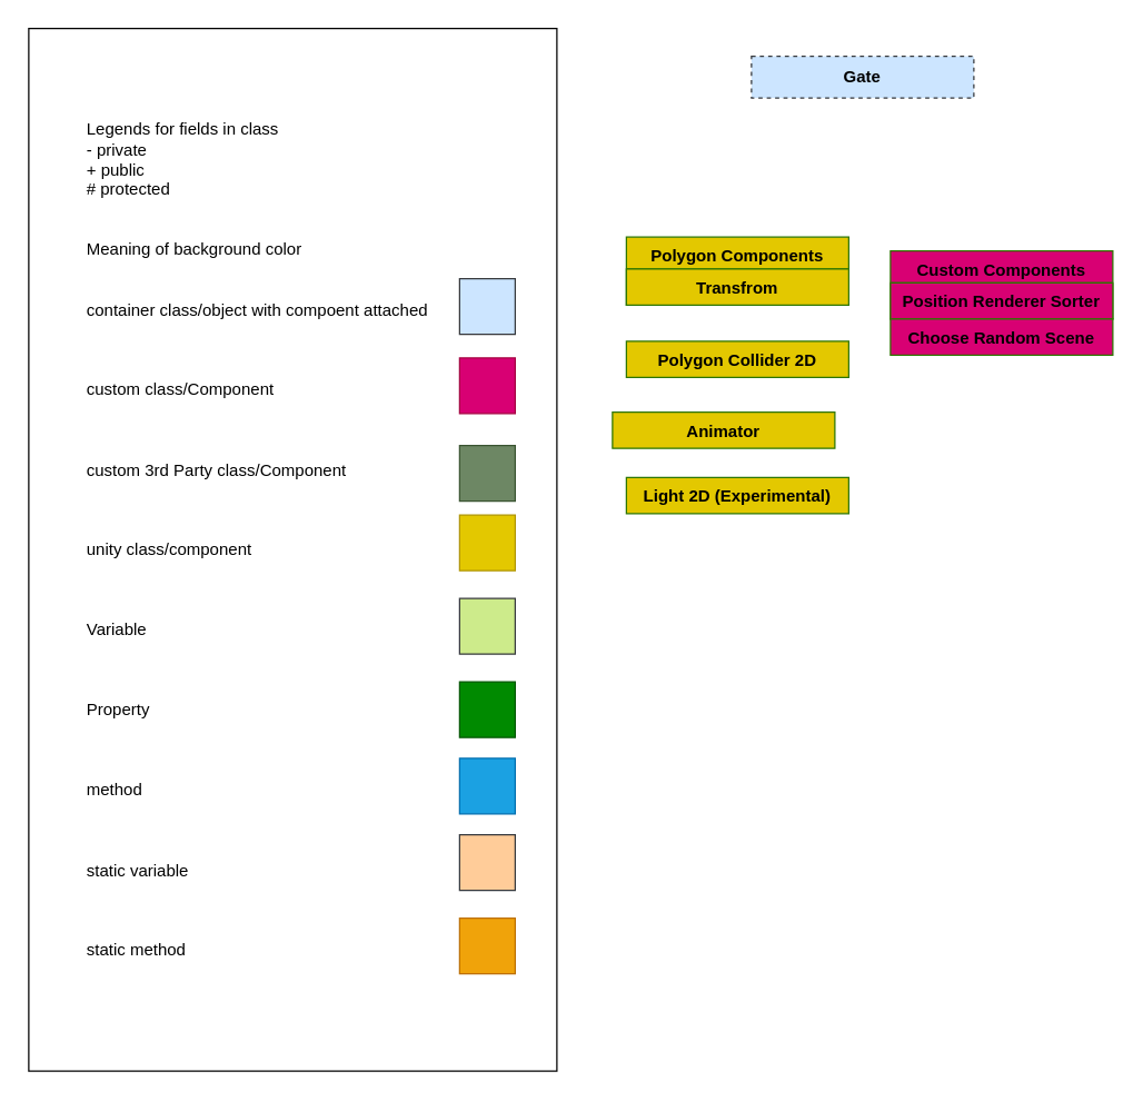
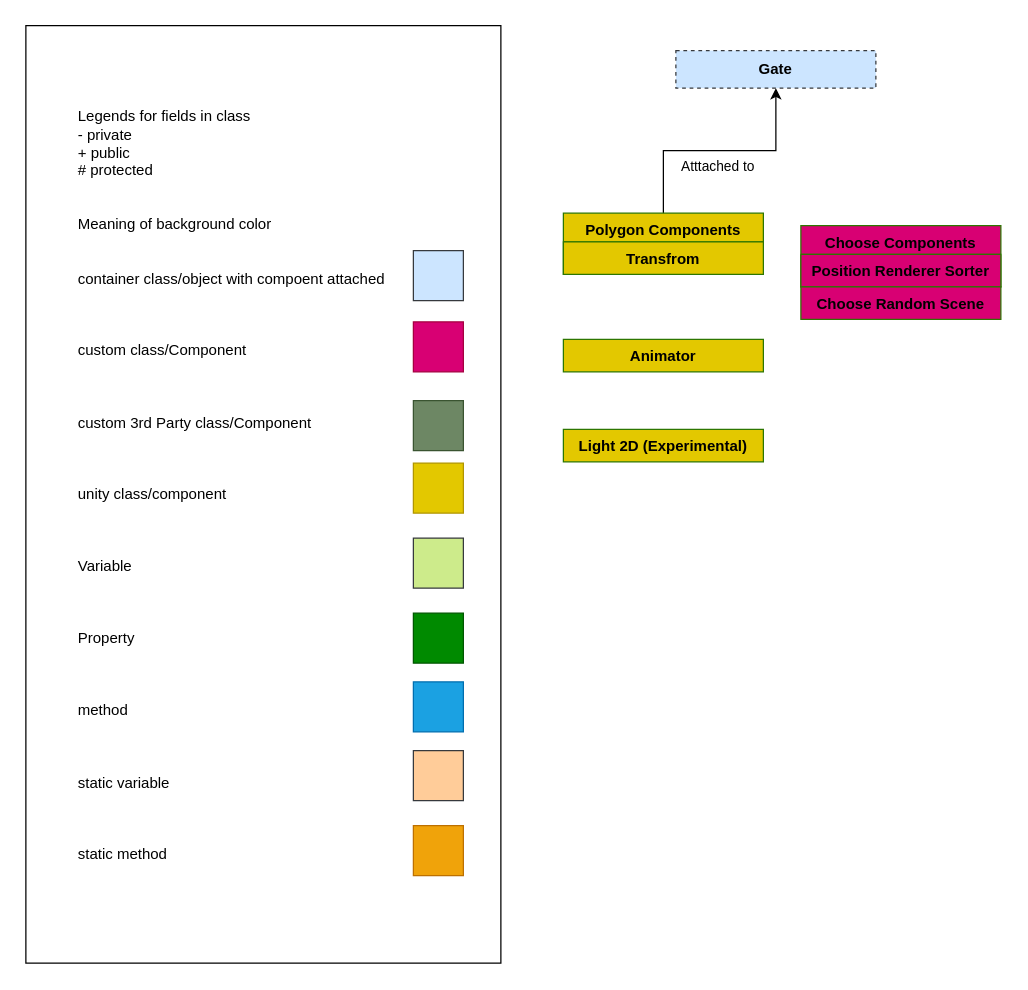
  <mxCell id="0" />
  <mxCell id="1" parent="0" />
  <mxCell id="2" value="&lt;blockquote style=&quot;margin: 0 0 0 40px ; border: none ; padding: 0px&quot;&gt;&lt;div&gt;&lt;span&gt;Legends for fields in class&lt;/span&gt;&lt;/div&gt;&lt;div&gt;&lt;span&gt;- private&lt;/span&gt;&lt;/div&gt;&lt;div&gt;&lt;span&gt;+ public&lt;/span&gt;&lt;/div&gt;&lt;div&gt;&lt;span&gt;# protected&lt;/span&gt;&lt;/div&gt;&lt;div&gt;&lt;span&gt;&lt;br&gt;&lt;/span&gt;&lt;/div&gt;&lt;div&gt;&lt;span&gt;&lt;br&gt;&lt;/span&gt;&lt;/div&gt;&lt;div&gt;&lt;span&gt;Meaning of background color&lt;/span&gt;&lt;/div&gt;&lt;div&gt;&lt;span&gt;&lt;br&gt;&lt;/span&gt;&lt;/div&gt;&lt;div&gt;&lt;br&gt;&lt;/div&gt;&lt;div&gt;container class/object with compoent attached&lt;/div&gt;&lt;div&gt;&lt;span&gt;&lt;br&gt;&lt;/span&gt;&lt;/div&gt;&lt;div&gt;&lt;span&gt;&lt;br&gt;&lt;/span&gt;&lt;/div&gt;&lt;div&gt;&lt;span&gt;&lt;br&gt;&lt;/span&gt;&lt;/div&gt;&lt;div&gt;&lt;span&gt;custom class/Component&lt;/span&gt;&lt;/div&gt;&lt;div&gt;&lt;span&gt;&lt;br&gt;&lt;/span&gt;&lt;/div&gt;&lt;div&gt;&lt;span&gt;&lt;br&gt;&lt;/span&gt;&lt;/div&gt;&lt;div&gt;&lt;span&gt;&lt;br&gt;&lt;/span&gt;&lt;/div&gt;&lt;div&gt;&lt;span&gt;custom 3rd Party class/Component&lt;/span&gt;&lt;/div&gt;&lt;div&gt;&lt;span&gt;&lt;br&gt;&lt;/span&gt;&lt;/div&gt;&lt;div&gt;&lt;span&gt;&lt;br&gt;&lt;/span&gt;&lt;/div&gt;&lt;div&gt;&lt;span&gt;&lt;br&gt;&lt;/span&gt;&lt;/div&gt;&lt;div&gt;&lt;span&gt;unity class/component&lt;/span&gt;&lt;/div&gt;&lt;div&gt;&lt;span&gt;&lt;br&gt;&lt;/span&gt;&lt;/div&gt;&lt;div&gt;&lt;span&gt;&lt;br&gt;&lt;/span&gt;&lt;/div&gt;&lt;div&gt;&lt;span&gt;&lt;br&gt;&lt;/span&gt;&lt;/div&gt;&lt;div&gt;&lt;span&gt;Variable&lt;/span&gt;&lt;/div&gt;&lt;div&gt;&lt;span&gt;&lt;br&gt;&lt;/span&gt;&lt;/div&gt;&lt;div&gt;&lt;span&gt;&lt;br&gt;&lt;/span&gt;&lt;/div&gt;&lt;div&gt;&lt;span&gt;&lt;br&gt;&lt;/span&gt;&lt;/div&gt;&lt;div&gt;&lt;span&gt;Property&lt;/span&gt;&lt;/div&gt;&lt;div&gt;&lt;span&gt;&lt;br&gt;&lt;/span&gt;&lt;/div&gt;&lt;div&gt;&lt;span&gt;&lt;br&gt;&lt;/span&gt;&lt;/div&gt;&lt;div&gt;&lt;span&gt;&lt;br&gt;&lt;/span&gt;&lt;/div&gt;&lt;div&gt;&lt;span&gt;method&lt;/span&gt;&lt;/div&gt;&lt;div&gt;&lt;span&gt;&lt;br&gt;&lt;/span&gt;&lt;/div&gt;&lt;div&gt;&lt;span&gt;&lt;br&gt;&lt;/span&gt;&lt;/div&gt;&lt;div&gt;&lt;span&gt;&lt;br&gt;&lt;/span&gt;&lt;/div&gt;&lt;div&gt;static variable&lt;/div&gt;&lt;div&gt;&lt;br&gt;&lt;/div&gt;&lt;div&gt;&lt;br&gt;&lt;/div&gt;&lt;div&gt;&lt;br&gt;&lt;/div&gt;&lt;div&gt;&lt;span&gt;static method&lt;/span&gt;&lt;/div&gt;&lt;/blockquote&gt;&lt;div&gt;&lt;br&gt;&lt;/div&gt;" style="rounded=0;whiteSpace=wrap;html=1;align=left;" parent="1" vertex="1"><mxGeometry x="20" y="20" width="380" height="750" as="geometry" /></mxCell>
  <mxCell id="3" value="" style="rounded=0;whiteSpace=wrap;html=1;fillColor=#d80073;strokeColor=#A50040;fontColor=#ffffff;" parent="1" vertex="1"><mxGeometry x="330" y="257" width="40" height="40" as="geometry" /></mxCell>
  <mxCell id="4" value="" style="rounded=0;whiteSpace=wrap;html=1;fillColor=#cdeb8b;strokeColor=#36393d;" parent="1" vertex="1"><mxGeometry x="330" y="430" width="40" height="40" as="geometry" /></mxCell>
  <mxCell id="5" value="" style="rounded=0;whiteSpace=wrap;html=1;fillColor=#008a00;strokeColor=#005700;fontColor=#ffffff;" parent="1" vertex="1"><mxGeometry x="330" y="490" width="40" height="40" as="geometry" /></mxCell>
  <mxCell id="6" value="" style="rounded=0;whiteSpace=wrap;html=1;fillColor=#1ba1e2;strokeColor=#006EAF;fontColor=#ffffff;" parent="1" vertex="1"><mxGeometry x="330" y="545" width="40" height="40" as="geometry" /></mxCell>
  <mxCell id="7" value="" style="rounded=0;whiteSpace=wrap;html=1;fillColor=#ffcc99;strokeColor=#36393d;" parent="1" vertex="1"><mxGeometry x="330" y="600" width="40" height="40" as="geometry" /></mxCell>
  <mxCell id="8" value="" style="rounded=0;whiteSpace=wrap;html=1;fillColor=#f0a30a;strokeColor=#BD7000;fontColor=#ffffff;" parent="1" vertex="1"><mxGeometry x="330" y="660" width="40" height="40" as="geometry" /></mxCell>
  <mxCell id="9" value="" style="rounded=0;whiteSpace=wrap;html=1;fillColor=#6D8764;strokeColor=#3A5431;fontColor=#ffffff;" parent="1" vertex="1"><mxGeometry x="330" y="320" width="40" height="40" as="geometry" /></mxCell>
  <mxCell id="10" value="" style="rounded=0;whiteSpace=wrap;html=1;fillColor=#e3c800;strokeColor=#B09500;fontColor=#ffffff;" parent="1" vertex="1"><mxGeometry x="330" y="370" width="40" height="40" as="geometry" /></mxCell>
  <mxCell id="11" value="" style="rounded=0;whiteSpace=wrap;html=1;fillColor=#cce5ff;strokeColor=#36393d;" parent="1" vertex="1"><mxGeometry x="330" y="200" width="40" height="40" as="geometry" /></mxCell>
  <mxCell id="12" value="Gate" style="rounded=0;whiteSpace=wrap;html=1;fontColor=#000000;align=center;strokeColor=#36393d;fillColor=#cce5ff;fontStyle=1;dashed=1;" parent="1" vertex="1"><mxGeometry x="540" y="40" width="160" height="30" as="geometry" /></mxCell>
+ <mxCell id="13" value="Atttached to&amp;nbsp;" style="edgeStyle=orthogonalEdgeStyle;rounded=0;orthogonalLoop=1;jettySize=auto;html=1;exitX=0.5;exitY=0;exitDx=0;exitDy=0;fontColor=#000000;align=center;verticalAlign=top;" parent="1" source="14" target="12" edge="1"><mxGeometry relative="1" as="geometry" /></mxCell>
  <mxCell id="14" value="Polygon Components" style="swimlane;fontStyle=1;childLayout=stackLayout;horizontal=1;fillColor=#E3C800;horizontalStack=0;resizeParent=1;resizeParentMax=0;resizeLast=0;collapsible=1;marginBottom=0;fontColor=#000000;align=center;verticalAlign=top;strokeColor=#2D7600;gradientColor=none;spacingLeft=4;spacingRight=4;" parent="1" vertex="1"><mxGeometry x="450" y="170" width="160" height="49" as="geometry" /></mxCell>
  <mxCell id="15" value="Transfrom" style="text;strokeColor=#2D7600;fillColor=#E3C800;align=center;verticalAlign=top;spacingLeft=4;spacingRight=4;overflow=hidden;rotatable=0;points=[[0,0.5],[1,0.5]];portConstraint=eastwest;fontColor=#000000;fontStyle=1" parent="14" vertex="1"><mxGeometry y="23" width="160" height="26" as="geometry" /></mxCell>
- <mxCell id="16" value="Custom Components" style="swimlane;fontStyle=1;childLayout=stackLayout;horizontal=1;horizontalStack=0;resizeParent=1;resizeParentMax=0;resizeLast=0;collapsible=1;marginBottom=0;fontColor=#000000;align=center;verticalAlign=top;strokeColor=#2D7600;gradientColor=none;spacingLeft=4;spacingRight=4;fillColor=#D80073;" parent="1" vertex="1"><mxGeometry x="640" y="180" width="160" height="49" as="geometry" /></mxCell>
+ <mxCell id="16" value="Choose Components" style="swimlane;fontStyle=1;childLayout=stackLayout;horizontal=1;horizontalStack=0;resizeParent=1;resizeParentMax=0;resizeLast=0;collapsible=1;marginBottom=0;fontColor=#000000;align=center;verticalAlign=top;strokeColor=#2D7600;gradientColor=none;spacingLeft=4;spacingRight=4;fillColor=#D80073;" parent="1" vertex="1"><mxGeometry x="640" y="180" width="160" height="49" as="geometry" /></mxCell>
  <mxCell id="17" value="Position Renderer Sorter" style="text;strokeColor=#2D7600;align=center;verticalAlign=top;spacingLeft=4;spacingRight=4;overflow=hidden;rotatable=0;points=[[0,0.5],[1,0.5]];portConstraint=eastwest;fontColor=#000000;fontStyle=1;fillColor=#D80073;" parent="16" vertex="1"><mxGeometry y="23" width="160" height="26" as="geometry" /></mxCell>
- <mxCell id="18" value="Polygon Collider 2D" style="text;strokeColor=#2D7600;fillColor=#E3C800;align=center;verticalAlign=top;spacingLeft=4;spacingRight=4;overflow=hidden;rotatable=0;points=[[0,0.5],[1,0.5]];portConstraint=eastwest;fontColor=#000000;fontStyle=1" parent="1" vertex="1"><mxGeometry x="450" y="245" width="160" height="26" as="geometry" /></mxCell>
- <mxCell id="19" value="Animator" style="text;strokeColor=#2D7600;fillColor=#E3C800;align=center;verticalAlign=top;spacingLeft=4;spacingRight=4;overflow=hidden;rotatable=0;points=[[0,0.5],[1,0.5]];portConstraint=eastwest;fontColor=#000000;fontStyle=1" parent="1" vertex="1"><mxGeometry x="440" y="296" width="160" height="26" as="geometry" /></mxCell>
+ <mxCell id="19" value="Animator" style="text;strokeColor=#2D7600;fillColor=#E3C800;align=center;verticalAlign=top;spacingLeft=4;spacingRight=4;overflow=hidden;rotatable=0;points=[[0,0.5],[1,0.5]];portConstraint=eastwest;fontColor=#000000;fontStyle=1" parent="1" vertex="1"><mxGeometry x="450" y="271" width="160" height="26" as="geometry" /></mxCell>
  <mxCell id="20" style="edgeStyle=orthogonalEdgeStyle;rounded=0;orthogonalLoop=1;jettySize=auto;html=1;exitX=0.5;exitY=1;exitDx=0;exitDy=0;" parent="1" source="2" target="2" edge="1"><mxGeometry relative="1" as="geometry" /></mxCell>
  <mxCell id="21" value="Choose Random Scene" style="text;strokeColor=#2D7600;align=center;verticalAlign=top;spacingLeft=4;spacingRight=4;overflow=hidden;rotatable=0;points=[[0,0.5],[1,0.5]];portConstraint=eastwest;fontColor=#000000;fontStyle=1;fillColor=#D80073;" vertex="1" parent="1"><mxGeometry x="640" y="229" width="160" height="26" as="geometry" /></mxCell>
  <mxCell id="22" value="Light 2D (Experimental)" style="text;strokeColor=#2D7600;fillColor=#E3C800;align=center;verticalAlign=top;spacingLeft=4;spacingRight=4;overflow=hidden;rotatable=0;points=[[0,0.5],[1,0.5]];portConstraint=eastwest;fontColor=#000000;fontStyle=1" vertex="1" parent="1"><mxGeometry x="450" y="343" width="160" height="26" as="geometry" /></mxCell>
